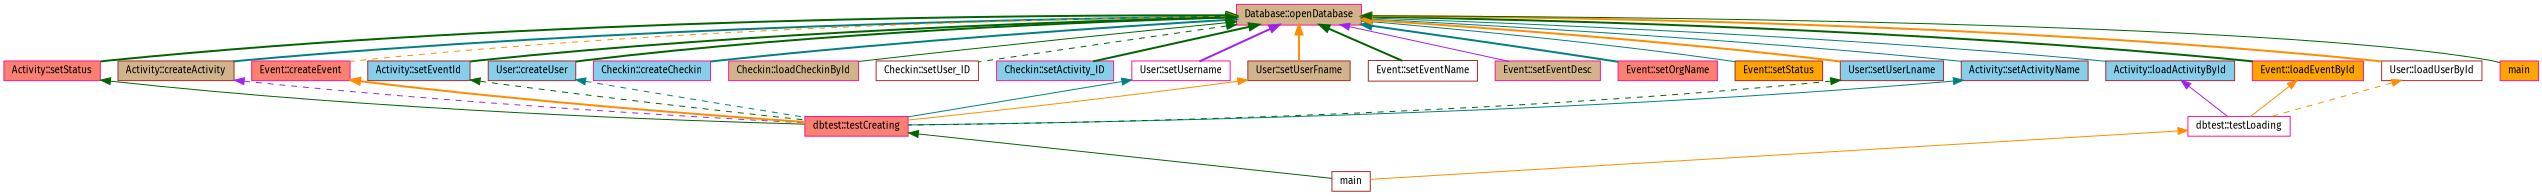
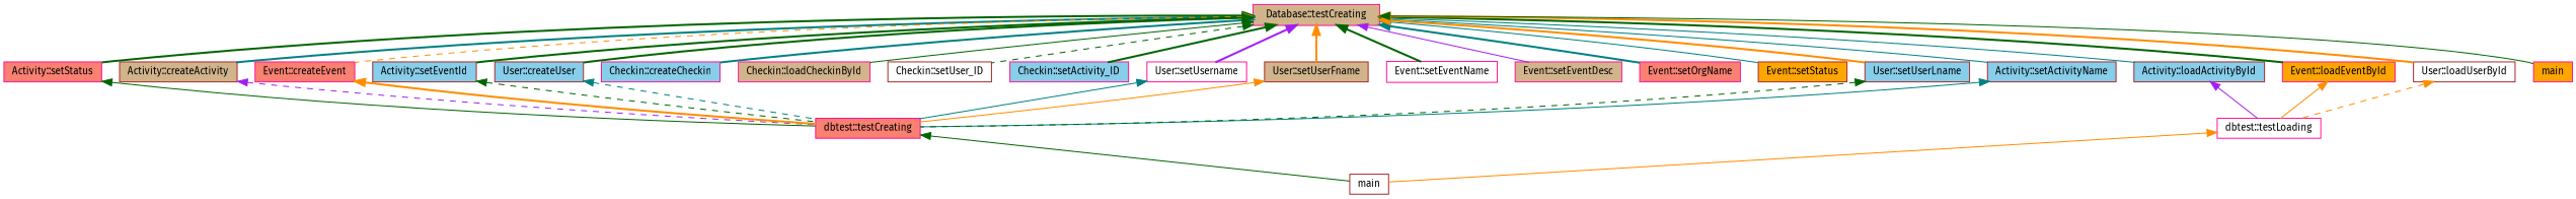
  digraph {
    fontname="Fira Sans"
    rankdir=TB
    node [color=deeppink fillcolor=skyblue fontname="Fira Sans" fontsize=10 shape=record style=filled]
    edge [color=darkgreen dir=back fontname="Fira Sans" fontsize=10 labelfontname=FreeSans labelfontsize=10 style=bold]
-   n1 [fillcolor=tan fontcolor=black height=0.2 label="Database::openDatabase" width=0.4]
+   n1 [fillcolor=tan fontcolor=black height=0.2 label="Database::testCreating" width=0.4]
    n2 [color=brown fillcolor=tan height=0.2 label="Activity::createActivity" width=0.4]
    n3 [color=brown height=0.2 label="Activity::loadActivityById" width=0.4]
    n4 [color=brown height=0.2 label="Activity::setEventId" width=0.4]
    n5 [color=brown height=0.2 label="Activity::setActivityName" width=0.4]
    n6 [fillcolor=salmon height=0.2 label="Activity::setStatus" width=0.4]
    n7 [height=0.2 label="Checkin::createCheckin" width=0.4]
    n8 [fillcolor=tan height=0.2 label="Checkin::loadCheckinById" width=0.4]
    n9 [color=brown fillcolor=white height=0.2 label="Checkin::setUser_ID" width=0.4]
    n10 [height=0.2 label="Checkin::setActivity_ID" width=0.4]
    n11 [fillcolor=salmon height=0.2 label="Event::createEvent" width=0.4]
    n12 [fillcolor=orange height=0.2 label="Event::loadEventById" width=0.4]
-   n13 [color=brown fillcolor=white height=0.2 label="Event::setEventName" width=0.4]
+   n13 [fillcolor=white height=0.2 label="Event::setEventName" width=0.4]
    n14 [fillcolor=tan height=0.2 label="Event::setEventDesc" width=0.4]
    n15 [fillcolor=salmon height=0.2 label="Event::setOrgName" width=0.4]
    n16 [color=brown fillcolor=orange height=0.2 label="Event::setStatus" width=0.4]
    n17 [color=brown height=0.2 label="User::createUser" width=0.4]
    n18 [color=brown fillcolor=white height=0.2 label="User::loadUserById" width=0.4]
    n19 [fillcolor=white height=0.2 label="User::setUsername" width=0.4]
    n20 [color=brown fillcolor=tan height=0.2 label="User::setUserFname" width=0.4]
    n21 [color=brown height=0.2 label="User::setUserLname" width=0.4]
    n22 [fillcolor=orange height=0.2 label=main width=0.4]
    n23 [fillcolor=salmon height=0.2 label="dbtest::testCreating" width=0.4]
    n24 [fillcolor=white height=0.2 label="dbtest::testLoading" width=0.4]
    n25 [color=brown fillcolor=white height=0.2 label=main width=0.4]
    n1 -> n2 [color=teal]
    n1 -> n3 [color=teal style=solid]
    n1 -> n4
    n1 -> n5 [color=teal style=solid]
    n1 -> n6
    n1 -> n7 [color=teal]
    n1 -> n8 [style=solid]
    n1 -> n9 [style=dashed]
    n1 -> n10
    n1 -> n11 [color=darkorange style=dashed]
    n1 -> n12
    n1 -> n13
    n1 -> n14 [color=purple style=solid]
    n1 -> n15 [color=teal]
    n1 -> n16 [color=teal style=solid]
    n1 -> n17
    n1 -> n18 [color=darkorange]
    n1 -> n19 [color=purple]
    n1 -> n20 [color=darkorange]
    n1 -> n21 [color=darkorange]
    n1 -> n22 [style=solid]
    n2 -> n23 [color=purple style=dashed]
    n3 -> n24 [color=purple style=solid]
    n4 -> n23 [style=dashed]
    n5 -> n23 [color=teal style=solid]
    n6 -> n23 [style=solid]
    n11 -> n23 [color=darkorange]
    n12 -> n24 [color=darkorange style=solid]
    n17 -> n23 [color=teal style=dashed]
    n18 -> n24 [color=darkorange style=dashed]
    n19 -> n23 [color=teal style=solid]
    n20 -> n23 [color=darkorange style=solid]
    n21 -> n23 [style=dashed]
    n23 -> n25 [style=solid]
    n24 -> n25 [color=darkorange style=solid]
  }
